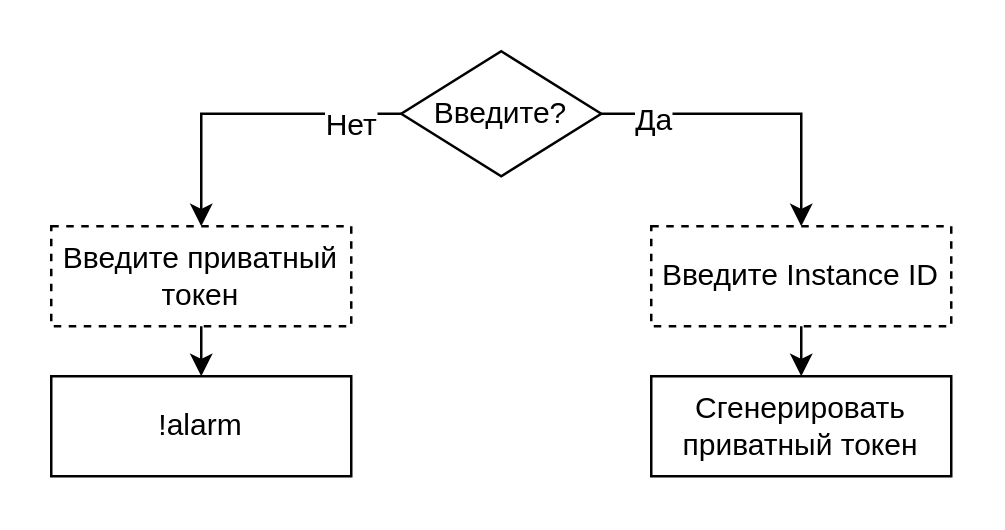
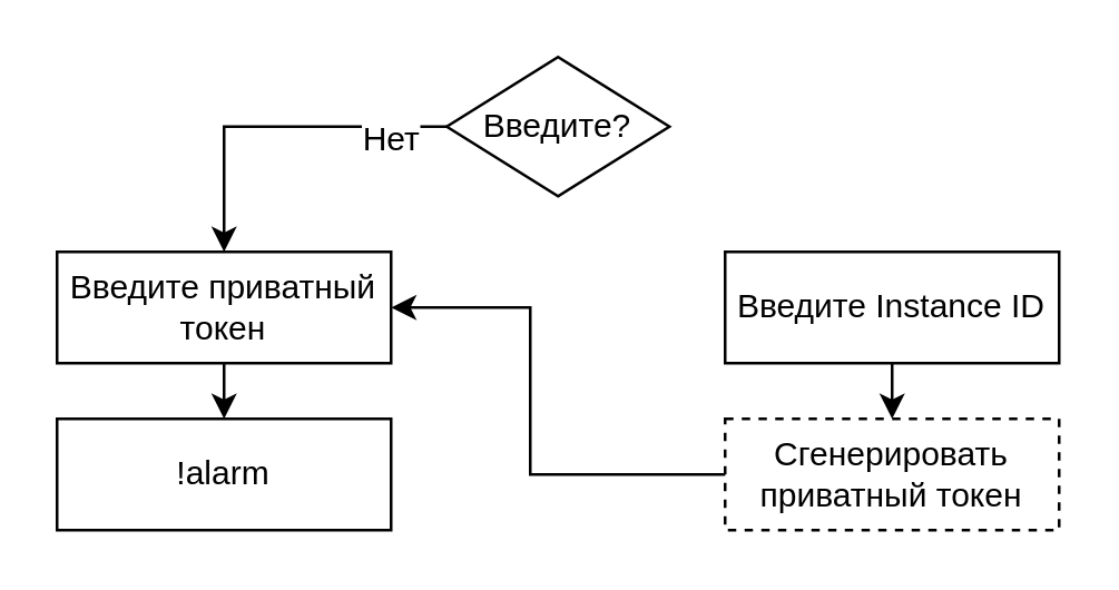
  <mxCell id="0" />
  <mxCell id="1" parent="0" />
  <mxCell id="2" value="Введите?" style="rhombus;whiteSpace=wrap;html=1;" vertex="1" parent="1"><mxGeometry x="160" y="20" width="80" height="50" as="geometry" /></mxCell>
- <mxCell id="3" value="Введите Instance ID" style="rounded=0;whiteSpace=wrap;html=1;dashed=1;" vertex="1" parent="1"><mxGeometry x="260" y="90" width="120" height="40" as="geometry" /></mxCell>
- <mxCell id="4" value="Введите приватный токен" style="rounded=0;whiteSpace=wrap;html=1;dashed=1;" vertex="1" parent="1"><mxGeometry x="20" y="90" width="120" height="40" as="geometry" /></mxCell>
- <mxCell id="5" value="Сгенерировать приватный токен" style="rounded=0;whiteSpace=wrap;html=1;" vertex="1" parent="1"><mxGeometry x="260" y="150" width="120" height="40" as="geometry" /></mxCell>
- <mxCell id="6" value="" style="endArrow=classic;html=1;exitX=1;exitY=0.5;exitDx=0;exitDy=0;entryX=0.5;entryY=0;entryDx=0;entryDy=0;rounded=0;" edge="1" parent="1" source="2" target="3"><mxGeometry width="50" height="50" relative="1" as="geometry"><mxPoint x="240" y="40" as="sourcePoint" /><mxPoint x="290" y="-10" as="targetPoint" /><Array as="points"><mxPoint x="320" y="45" /></Array></mxGeometry></mxCell>
- <mxCell id="7" value="Да" style="text;html=1;align=center;verticalAlign=middle;resizable=0;points=[];labelBackgroundColor=#ffffff;" vertex="1" connectable="0" parent="6"><mxGeometry x="-0.68" y="-2" relative="1" as="geometry"><mxPoint as="offset" /></mxGeometry></mxCell>
+ <mxCell id="3" value="Введите Instance ID" style="rounded=0;whiteSpace=wrap;html=1;" vertex="1" parent="1"><mxGeometry x="260" y="90" width="120" height="40" as="geometry" /></mxCell>
+ <mxCell id="4" value="Введите приватный токен" style="rounded=0;whiteSpace=wrap;html=1;" vertex="1" parent="1"><mxGeometry x="20" y="90" width="120" height="40" as="geometry" /></mxCell>
+ <mxCell id="5" value="Сгенерировать приватный токен" style="rounded=0;whiteSpace=wrap;html=1;dashed=1;" vertex="1" parent="1"><mxGeometry x="260" y="150" width="120" height="40" as="geometry" /></mxCell>
  <mxCell id="8" value="" style="endArrow=classic;html=1;exitX=0;exitY=0.5;exitDx=0;exitDy=0;entryX=0.5;entryY=0;entryDx=0;entryDy=0;rounded=0;" edge="1" parent="1" source="2" target="4"><mxGeometry width="50" height="50" relative="1" as="geometry"><mxPoint x="20" y="260" as="sourcePoint" /><mxPoint x="70" y="210" as="targetPoint" /><Array as="points"><mxPoint x="80" y="45" /></Array></mxGeometry></mxCell>
  <mxCell id="9" value="Нет" style="text;html=1;align=center;verticalAlign=middle;resizable=0;points=[];labelBackgroundColor=#ffffff;" vertex="1" connectable="0" parent="8"><mxGeometry x="-0.664" y="4" relative="1" as="geometry"><mxPoint as="offset" /></mxGeometry></mxCell>
  <mxCell id="10" value="!alarm" style="rounded=0;whiteSpace=wrap;html=1;" vertex="1" parent="1"><mxGeometry x="20" y="150" width="120" height="40" as="geometry" /></mxCell>
+ <mxCell id="11" value="" style="endArrow=classic;html=1;exitX=0;exitY=0.5;exitDx=0;exitDy=0;entryX=1;entryY=0.5;entryDx=0;entryDy=0;rounded=0;" edge="1" parent="1" source="5" target="4"><mxGeometry width="50" height="50" relative="1" as="geometry"><mxPoint x="20" y="340" as="sourcePoint" /><mxPoint x="70" y="290" as="targetPoint" /><Array as="points"><mxPoint x="190" y="170" /><mxPoint x="190" y="110" /></Array></mxGeometry></mxCell>
  <mxCell id="12" value="" style="endArrow=classic;html=1;exitX=0.5;exitY=1;exitDx=0;exitDy=0;" edge="1" parent="1" source="4"><mxGeometry width="50" height="50" relative="1" as="geometry"><mxPoint x="20" y="320" as="sourcePoint" /><mxPoint x="80" y="150" as="targetPoint" /></mxGeometry></mxCell>
  <mxCell id="13" value="" style="endArrow=classic;html=1;exitX=0.5;exitY=1;exitDx=0;exitDy=0;entryX=0.5;entryY=0;entryDx=0;entryDy=0;" edge="1" parent="1" source="3" target="5"><mxGeometry width="50" height="50" relative="1" as="geometry"><mxPoint x="20" y="320" as="sourcePoint" /><mxPoint x="70" y="270" as="targetPoint" /></mxGeometry></mxCell>
